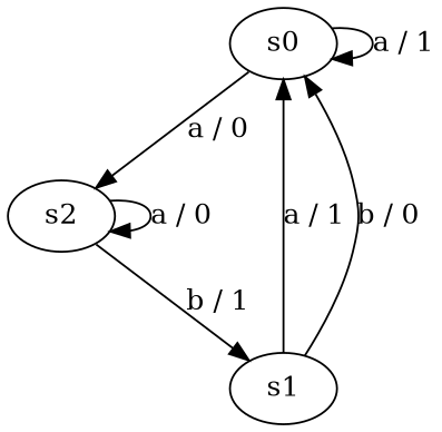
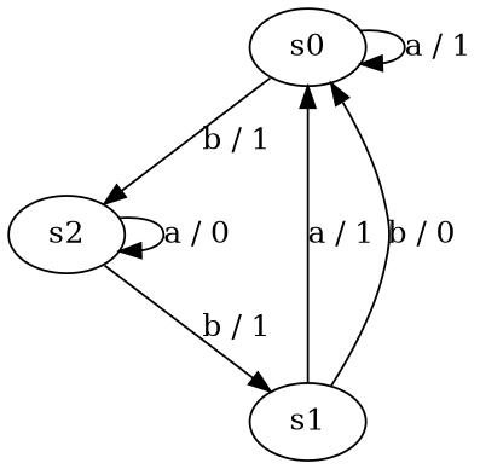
  digraph {
    s0
    s2
    s1
    s0 -> s0 [label="a / 1"]
-   s0 -> s2 [label="a / 0"]
+   s0 -> s2 [label="b / 1"]
    s2 -> s2 [label="a / 0"]
    s2 -> s1 [label="b / 1"]
    s1 -> s0 [label="a / 1"]
    s1 -> s0 [label="b / 0"]
  }
